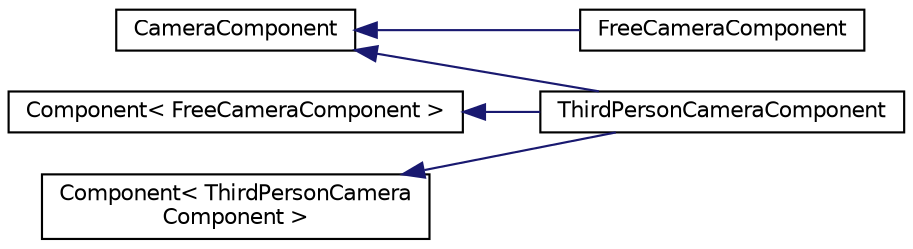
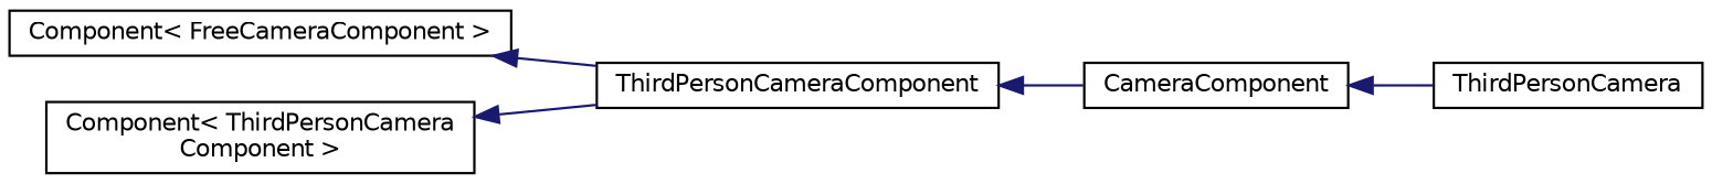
  digraph {
    rankdir=LR
    node [color=black fillcolor=white fontname=Helvetica fontsize=10 shape=record style=filled]
    edge [color=midnightblue dir=back fontname=Helvetica fontsize=10 labelfontname=Helvetica labelfontsize=10 style=solid]
    n1 [height=0.2 label=CameraComponent width=0.4]
-   n2 [height=0.2 label=FreeCameraComponent width=0.4]
+   n2 [height=0.2 label=ThirdPersonCamera width=0.4]
    n3 [height=0.2 label=ThirdPersonCameraComponent width=0.4]
    n4 [height=0.2 label="Component\< FreeCameraComponent \>" width=0.4]
    n5 [height=0.2 label="Component\< ThirdPersonCamera\lComponent \>" width=0.4]
    n1 -> n2
-   n1 -> n3
+   n3 -> n1
    n4 -> n3
    n5 -> n3
  }
